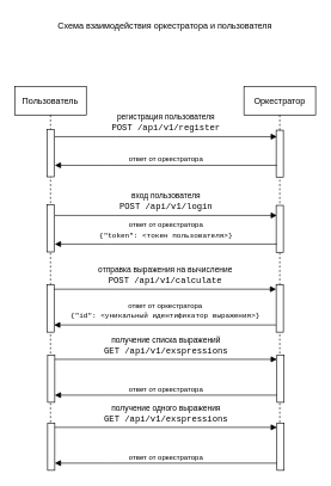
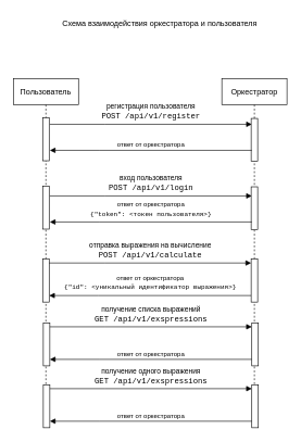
  <mxCell id="0" />
  <mxCell id="1" parent="0" />
  <mxCell id="2" value="Пользователь" style="shape=umlLifeline;perimeter=lifelinePerimeter;whiteSpace=wrap;html=1;container=0;dropTarget=0;collapsible=0;recursiveResize=0;outlineConnect=0;portConstraint=eastwest;newEdgeStyle={&quot;edgeStyle&quot;:&quot;elbowEdgeStyle&quot;,&quot;elbow&quot;:&quot;vertical&quot;,&quot;curved&quot;:0,&quot;rounded&quot;:0};" parent="1" vertex="1"><mxGeometry x="20" y="120" width="100" height="530" as="geometry" /></mxCell>
  <mxCell id="3" value="" style="html=1;points=[];perimeter=orthogonalPerimeter;outlineConnect=0;targetShapes=umlLifeline;portConstraint=eastwest;newEdgeStyle={&quot;edgeStyle&quot;:&quot;elbowEdgeStyle&quot;,&quot;elbow&quot;:&quot;vertical&quot;,&quot;curved&quot;:0,&quot;rounded&quot;:0};" parent="2" vertex="1"><mxGeometry x="45" y="277" width="10" height="66" as="geometry" /></mxCell>
  <mxCell id="4" value="Оркестратор" style="shape=umlLifeline;perimeter=lifelinePerimeter;whiteSpace=wrap;html=1;container=0;dropTarget=0;collapsible=0;recursiveResize=0;outlineConnect=0;portConstraint=eastwest;newEdgeStyle={&quot;edgeStyle&quot;:&quot;elbowEdgeStyle&quot;,&quot;elbow&quot;:&quot;vertical&quot;,&quot;curved&quot;:0,&quot;rounded&quot;:0};" parent="1" vertex="1"><mxGeometry x="340" y="120" width="100" height="530" as="geometry" /></mxCell>
  <mxCell id="5" value="отправка выражения на вычисление&lt;div&gt;&lt;div style=&quot;font-family: Menlo, Monaco, &amp;quot;Courier New&amp;quot;, monospace; font-size: 12px; line-height: 18px; white-space-collapse: preserve;&quot;&gt;POST /api/v1/calculate&lt;/div&gt;&lt;/div&gt;" style="html=1;verticalAlign=bottom;endArrow=block;edgeStyle=elbowEdgeStyle;elbow=vertical;curved=0;rounded=0;" parent="1" edge="1"><mxGeometry relative="1" as="geometry"><mxPoint x="75" y="403" as="sourcePoint" /><Array as="points"><mxPoint x="160" y="403" /></Array><mxPoint x="385" y="403" as="targetPoint" /><mxPoint as="offset" /></mxGeometry></mxCell>
  <mxCell id="6" value="&lt;font style=&quot;font-size: 10px;&quot;&gt;ответ от оркестратора&lt;/font&gt;&lt;div style=&quot;font-size: 10px;&quot;&gt;&lt;div style=&quot;font-family: Menlo, Monaco, &amp;quot;Courier New&amp;quot;, monospace; line-height: 18px; white-space-collapse: preserve;&quot;&gt;&lt;div style=&quot;&quot;&gt;&lt;font style=&quot;font-size: 10px;&quot;&gt;{&quot;id&quot;: &amp;lt;уникальный идентификатор выражения&amp;gt;}&lt;/font&gt;&lt;/div&gt;&lt;/div&gt;&lt;/div&gt;" style="html=1;verticalAlign=bottom;endArrow=block;edgeStyle=elbowEdgeStyle;elbow=vertical;curved=0;rounded=0;" parent="1" edge="1"><mxGeometry relative="1" as="geometry"><mxPoint x="385" y="453" as="sourcePoint" /><Array as="points"><mxPoint x="150.5" y="453" /></Array><mxPoint x="75" y="453" as="targetPoint" /><mxPoint as="offset" /></mxGeometry></mxCell>
  <mxCell id="7" value="" style="html=1;points=[];perimeter=orthogonalPerimeter;outlineConnect=0;targetShapes=umlLifeline;portConstraint=eastwest;newEdgeStyle={&quot;edgeStyle&quot;:&quot;elbowEdgeStyle&quot;,&quot;elbow&quot;:&quot;vertical&quot;,&quot;curved&quot;:0,&quot;rounded&quot;:0};" parent="1" vertex="1"><mxGeometry x="66" y="495" width="10" height="66" as="geometry" /></mxCell>
  <mxCell id="8" value="" style="html=1;points=[];perimeter=orthogonalPerimeter;outlineConnect=0;targetShapes=umlLifeline;portConstraint=eastwest;newEdgeStyle={&quot;edgeStyle&quot;:&quot;elbowEdgeStyle&quot;,&quot;elbow&quot;:&quot;vertical&quot;,&quot;curved&quot;:0,&quot;rounded&quot;:0};" parent="1" vertex="1"><mxGeometry x="386" y="495" width="10" height="66" as="geometry" /></mxCell>
  <mxCell id="9" value="получение списка выражений&lt;div&gt;&lt;div style=&quot;font-family: Menlo, Monaco, &amp;quot;Courier New&amp;quot;, monospace; font-size: 12px; line-height: 18px; white-space-collapse: preserve;&quot;&gt;GET /api/v1/exspressions&lt;/div&gt;&lt;/div&gt;" style="html=1;verticalAlign=bottom;endArrow=block;edgeStyle=elbowEdgeStyle;elbow=vertical;curved=0;rounded=0;" parent="1" edge="1"><mxGeometry relative="1" as="geometry"><mxPoint x="76" y="501" as="sourcePoint" /><Array as="points"><mxPoint x="161" y="501" /></Array><mxPoint x="386" y="501" as="targetPoint" /><mxPoint as="offset" /></mxGeometry></mxCell>
  <mxCell id="10" value="&lt;font style=&quot;font-size: 10px;&quot;&gt;ответ от оркестратора&lt;/font&gt;" style="html=1;verticalAlign=bottom;endArrow=block;edgeStyle=elbowEdgeStyle;elbow=vertical;curved=0;rounded=0;" parent="1" edge="1"><mxGeometry relative="1" as="geometry"><mxPoint x="386" y="551" as="sourcePoint" /><Array as="points"><mxPoint x="151.5" y="551" /></Array><mxPoint x="76" y="551" as="targetPoint" /><mxPoint as="offset" /></mxGeometry></mxCell>
  <mxCell id="11" value="" style="html=1;points=[];perimeter=orthogonalPerimeter;outlineConnect=0;targetShapes=umlLifeline;portConstraint=eastwest;newEdgeStyle={&quot;edgeStyle&quot;:&quot;elbowEdgeStyle&quot;,&quot;elbow&quot;:&quot;vertical&quot;,&quot;curved&quot;:0,&quot;rounded&quot;:0};" parent="1" vertex="1"><mxGeometry x="66" y="590" width="10" height="66" as="geometry" /></mxCell>
  <mxCell id="12" value="" style="html=1;points=[];perimeter=orthogonalPerimeter;outlineConnect=0;targetShapes=umlLifeline;portConstraint=eastwest;newEdgeStyle={&quot;edgeStyle&quot;:&quot;elbowEdgeStyle&quot;,&quot;elbow&quot;:&quot;vertical&quot;,&quot;curved&quot;:0,&quot;rounded&quot;:0};" parent="1" vertex="1"><mxGeometry x="386" y="590" width="10" height="66" as="geometry" /></mxCell>
  <mxCell id="13" value="получение одного выражения&lt;div&gt;&lt;div style=&quot;font-family: Menlo, Monaco, &amp;quot;Courier New&amp;quot;, monospace; font-size: 12px; line-height: 18px; white-space-collapse: preserve;&quot;&gt;GET /api/v1/exspressions&lt;/div&gt;&lt;/div&gt;" style="html=1;verticalAlign=bottom;endArrow=block;edgeStyle=elbowEdgeStyle;elbow=vertical;curved=0;rounded=0;" parent="1" edge="1"><mxGeometry relative="1" as="geometry"><mxPoint x="76" y="596" as="sourcePoint" /><Array as="points"><mxPoint x="161" y="596" /></Array><mxPoint x="386" y="596" as="targetPoint" /><mxPoint as="offset" /></mxGeometry></mxCell>
  <mxCell id="14" value="&lt;font style=&quot;font-size: 10px;&quot;&gt;ответ от оркестратора&lt;/font&gt;" style="html=1;verticalAlign=bottom;endArrow=block;edgeStyle=elbowEdgeStyle;elbow=vertical;curved=0;rounded=0;" parent="1" edge="1"><mxGeometry relative="1" as="geometry"><mxPoint x="386" y="646" as="sourcePoint" /><Array as="points"><mxPoint x="151.5" y="646" /></Array><mxPoint x="76" y="646" as="targetPoint" /><mxPoint as="offset" /></mxGeometry></mxCell>
  <mxCell id="15" value="" style="html=1;points=[];perimeter=orthogonalPerimeter;outlineConnect=0;targetShapes=umlLifeline;portConstraint=eastwest;newEdgeStyle={&quot;edgeStyle&quot;:&quot;elbowEdgeStyle&quot;,&quot;elbow&quot;:&quot;vertical&quot;,&quot;curved&quot;:0,&quot;rounded&quot;:0};" parent="1" vertex="1"><mxGeometry x="385" y="397" width="10" height="66" as="geometry" /></mxCell>
- <mxCell id="16" value="Схема взаимодействия оркестратора и пользователя" style="text;html=1;align=center;verticalAlign=middle;whiteSpace=wrap;rounded=0;" parent="1" vertex="1"><mxGeometry x="35" y="20" width="390" height="30" as="geometry" /></mxCell>
+ <mxCell id="16" value="Схема взаимодействия оркестратора и пользователя" style="text;html=1;align=center;verticalAlign=middle;whiteSpace=wrap;rounded=0;" parent="1" vertex="1"><mxGeometry x="50" y="20" width="390" height="30" as="geometry" /></mxCell>
  <mxCell id="17" value="" style="html=1;points=[];perimeter=orthogonalPerimeter;outlineConnect=0;targetShapes=umlLifeline;portConstraint=eastwest;newEdgeStyle={&quot;edgeStyle&quot;:&quot;elbowEdgeStyle&quot;,&quot;elbow&quot;:&quot;vertical&quot;,&quot;curved&quot;:0,&quot;rounded&quot;:0};" vertex="1" parent="1"><mxGeometry x="65" y="180" width="10" height="66" as="geometry" /></mxCell>
  <mxCell id="18" value="" style="html=1;points=[];perimeter=orthogonalPerimeter;outlineConnect=0;targetShapes=umlLifeline;portConstraint=eastwest;newEdgeStyle={&quot;edgeStyle&quot;:&quot;elbowEdgeStyle&quot;,&quot;elbow&quot;:&quot;vertical&quot;,&quot;curved&quot;:0,&quot;rounded&quot;:0};" vertex="1" parent="1"><mxGeometry x="385" y="181" width="10" height="66" as="geometry" /></mxCell>
  <mxCell id="19" value="" style="html=1;points=[];perimeter=orthogonalPerimeter;outlineConnect=0;targetShapes=umlLifeline;portConstraint=eastwest;newEdgeStyle={&quot;edgeStyle&quot;:&quot;elbowEdgeStyle&quot;,&quot;elbow&quot;:&quot;vertical&quot;,&quot;curved&quot;:0,&quot;rounded&quot;:0};" vertex="1" parent="1"><mxGeometry x="65" y="285" width="10" height="66" as="geometry" /></mxCell>
  <mxCell id="20" value="" style="html=1;points=[];perimeter=orthogonalPerimeter;outlineConnect=0;targetShapes=umlLifeline;portConstraint=eastwest;newEdgeStyle={&quot;edgeStyle&quot;:&quot;elbowEdgeStyle&quot;,&quot;elbow&quot;:&quot;vertical&quot;,&quot;curved&quot;:0,&quot;rounded&quot;:0};" vertex="1" parent="1"><mxGeometry x="385" y="286" width="10" height="66" as="geometry" /></mxCell>
  <mxCell id="21" value="регистрация пользователя&lt;div&gt;&lt;div style=&quot;font-family: Menlo, Monaco, &amp;quot;Courier New&amp;quot;, monospace; font-size: 12px; line-height: 18px; white-space-collapse: preserve;&quot;&gt;POST /api/v1/register&lt;/div&gt;&lt;/div&gt;" style="html=1;verticalAlign=bottom;endArrow=block;edgeStyle=elbowEdgeStyle;elbow=vertical;curved=0;rounded=0;" edge="1" parent="1"><mxGeometry relative="1" as="geometry"><mxPoint x="76" y="190" as="sourcePoint" /><Array as="points"><mxPoint x="161" y="190" /></Array><mxPoint x="386" y="190" as="targetPoint" /><mxPoint as="offset" /></mxGeometry></mxCell>
  <mxCell id="22" value="&lt;font style=&quot;font-size: 10px;&quot;&gt;ответ от оркестратора&lt;/font&gt;" style="html=1;verticalAlign=bottom;endArrow=block;edgeStyle=elbowEdgeStyle;elbow=vertical;curved=0;rounded=0;" edge="1" parent="1"><mxGeometry relative="1" as="geometry"><mxPoint x="386" y="230" as="sourcePoint" /><Array as="points"><mxPoint x="151.5" y="230" /></Array><mxPoint x="76" y="230" as="targetPoint" /><mxPoint as="offset" /></mxGeometry></mxCell>
  <mxCell id="23" value="вход пользователя&lt;div&gt;&lt;div style=&quot;font-family: Menlo, Monaco, &amp;quot;Courier New&amp;quot;, monospace; font-size: 12px; line-height: 18px; white-space-collapse: preserve;&quot;&gt;POST /api/v1/login&lt;/div&gt;&lt;/div&gt;" style="html=1;verticalAlign=bottom;endArrow=block;edgeStyle=elbowEdgeStyle;elbow=vertical;curved=0;rounded=0;" edge="1" parent="1"><mxGeometry relative="1" as="geometry"><mxPoint x="76" y="300" as="sourcePoint" /><Array as="points"><mxPoint x="161" y="300" /></Array><mxPoint x="386" y="300" as="targetPoint" /><mxPoint as="offset" /></mxGeometry></mxCell>
  <mxCell id="24" value="&lt;font style=&quot;font-size: 10px;&quot;&gt;ответ от оркестратора&lt;/font&gt;&lt;div style=&quot;font-size: 10px;&quot;&gt;&lt;div style=&quot;font-family: Menlo, Monaco, &amp;quot;Courier New&amp;quot;, monospace; line-height: 18px; white-space-collapse: preserve;&quot;&gt;&lt;div style=&quot;&quot;&gt;&lt;font style=&quot;font-size: 10px;&quot;&gt;{&quot;token&quot;: &amp;lt;токен пользователя&amp;gt;}&lt;/font&gt;&lt;/div&gt;&lt;/div&gt;&lt;/div&gt;" style="html=1;verticalAlign=bottom;endArrow=block;edgeStyle=elbowEdgeStyle;elbow=vertical;curved=0;rounded=0;" edge="1" parent="1"><mxGeometry relative="1" as="geometry"><mxPoint x="386" y="340" as="sourcePoint" /><Array as="points"><mxPoint x="151.5" y="340" /></Array><mxPoint x="76" y="340" as="targetPoint" /><mxPoint as="offset" /></mxGeometry></mxCell>
